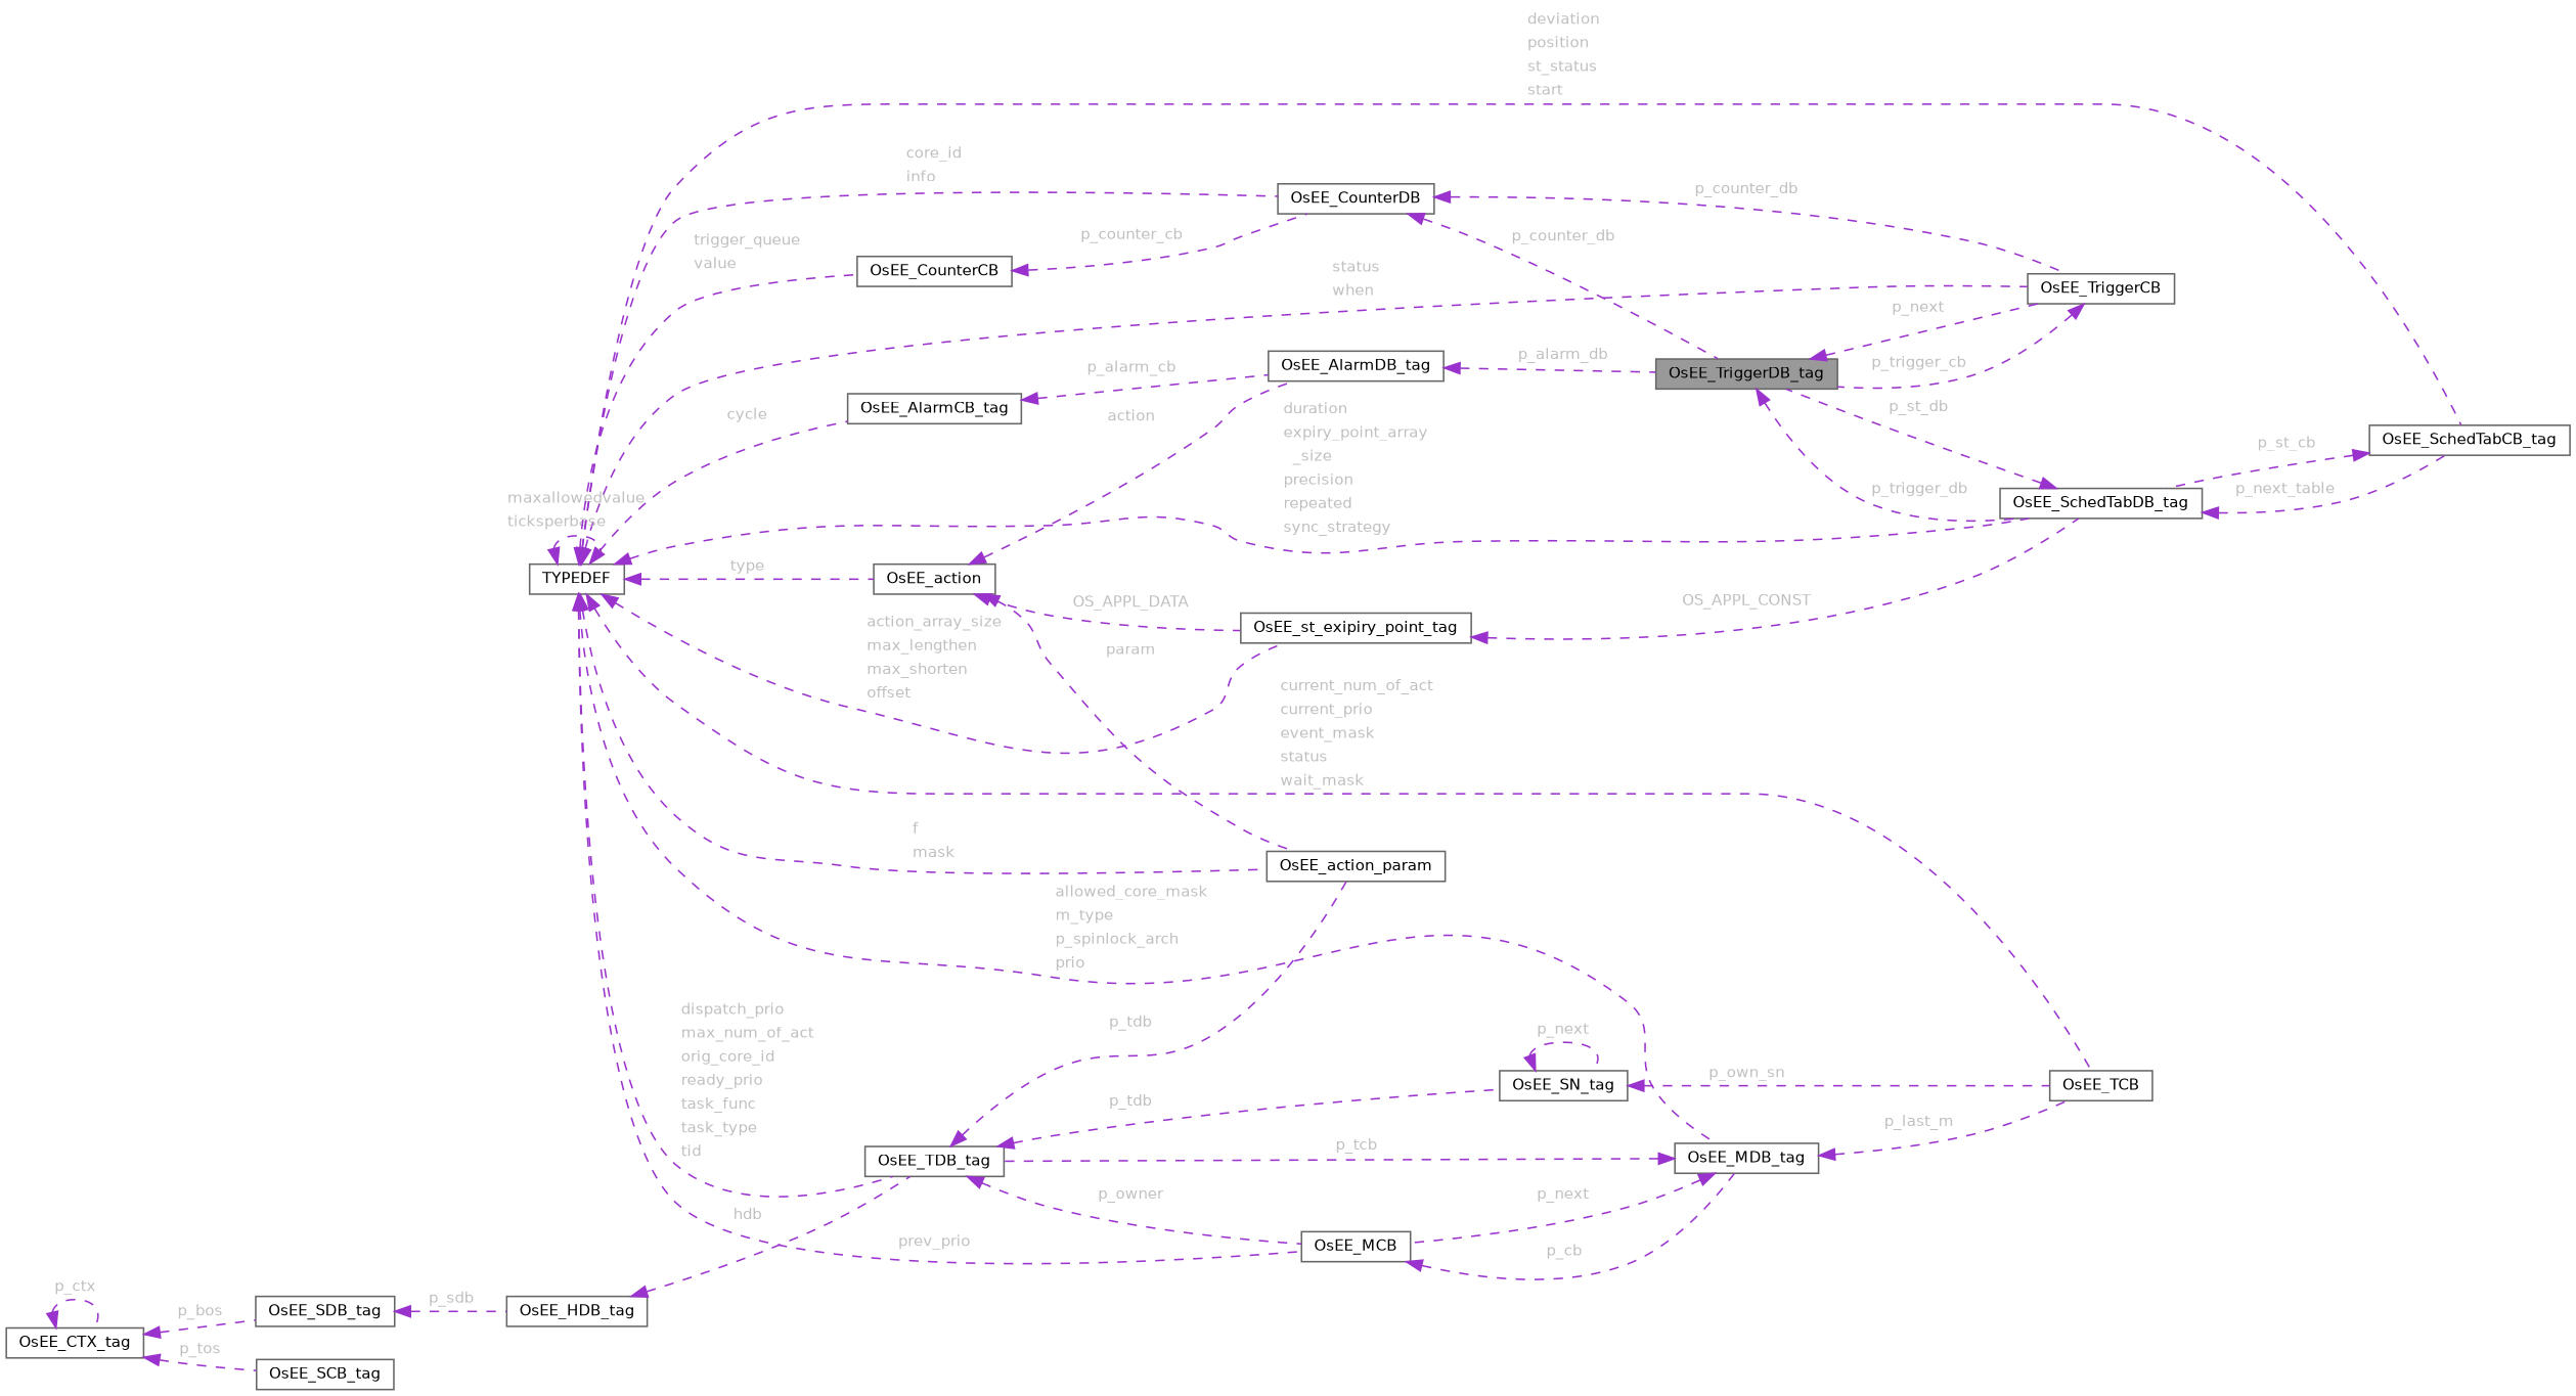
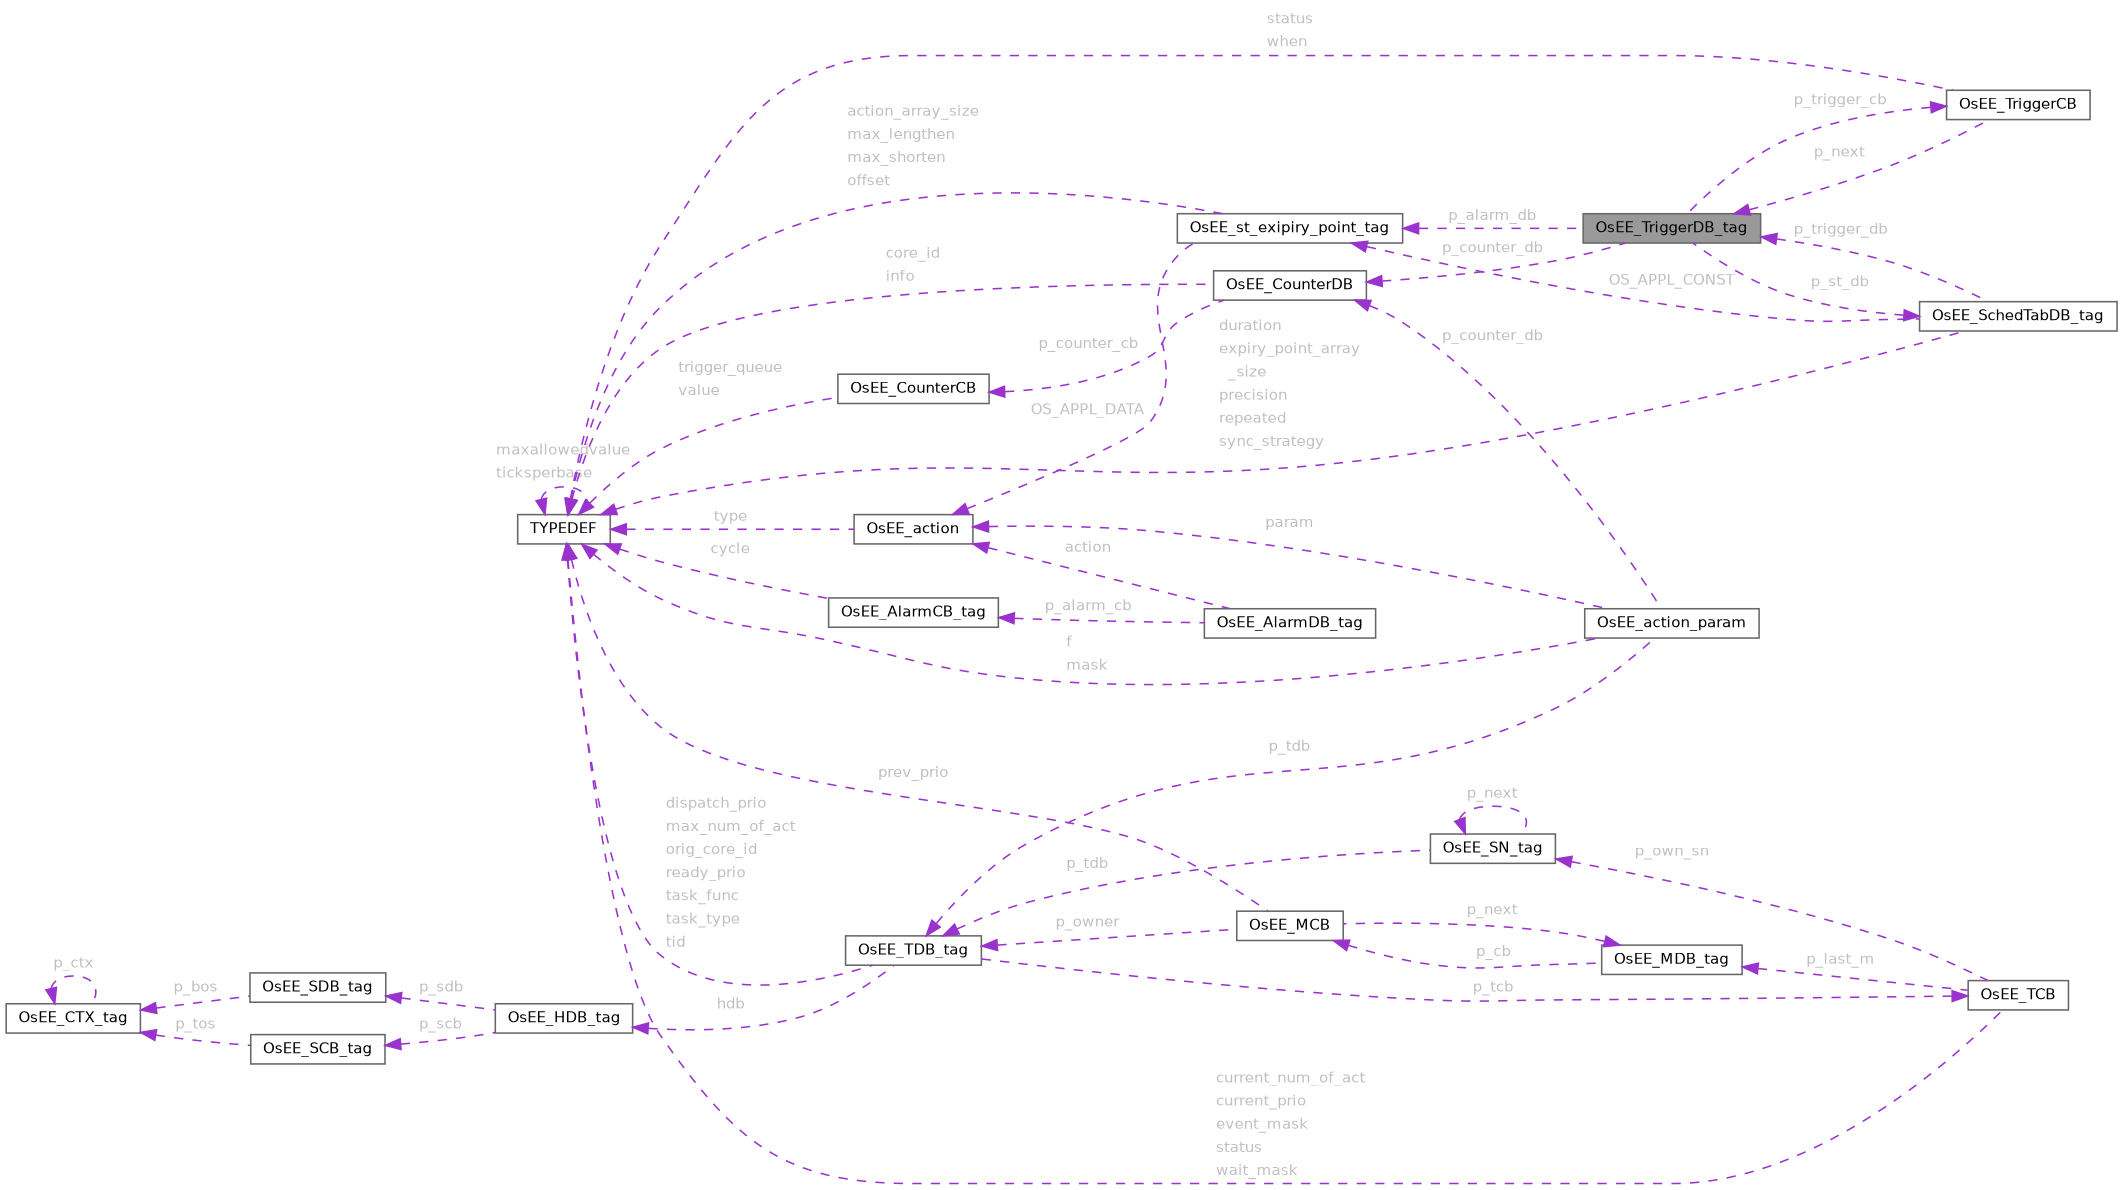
  digraph {
    rankdir=LR
    node [color=gray40 fillcolor=white fontname=Helvetica fontsize=10 shape=box style=filled]
    edge [color=darkorchid3 dir=back fontcolor=grey fontname=Helvetica fontsize=10 labelfontname=Helvetica labelfontsize=10 style=dashed]
    n1 [fillcolor=grey60 fontcolor=black height=0.2 label=OsEE_TriggerDB_tag width=0.4]
    n2 [height=0.2 label=OsEE_TriggerCB width=0.4]
    n3 [height=0.2 label=OsEE_SchedTabDB_tag width=0.4]
    n4 [height=0.2 label=OsEE_AlarmDB_tag width=0.4]
-   n5 [height=0.2 label=OsEE_SchedTabCB_tag width=0.4]
    n6 [height=0.2 label=TYPEDEF width=0.4]
    n7 [height=0.2 label=OsEE_CounterDB width=0.4]
    n8 [height=0.2 label=OsEE_CounterCB width=0.4]
    n9 [height=0.2 label=OsEE_AlarmCB_tag width=0.4]
    n10 [height=0.2 label=OsEE_action width=0.4]
    n11 [height=0.2 label=OsEE_action_param width=0.4]
    n12 [height=0.2 label=OsEE_TDB_tag width=0.4]
    n13 [height=0.2 label=OsEE_TCB width=0.4]
    n14 [height=0.2 label=OsEE_MDB_tag width=0.4]
    n15 [height=0.2 label=OsEE_MCB width=0.4]
    n16 [height=0.2 label=OsEE_st_exipiry_point_tag width=0.4]
    n17 [height=0.2 label=OsEE_SN_tag width=0.4]
    n18 [height=0.2 label=OsEE_HDB_tag width=0.4]
    n19 [height=0.2 label=OsEE_SDB_tag width=0.4]
    n20 [height=0.2 label=OsEE_CTX_tag width=0.4]
    n21 [height=0.2 label=OsEE_SCB_tag width=0.4]
    n1 -> n2 [label=<<TABLE CELLBORDER="0" BORDER="0"><TR><TD VALIGN="top" ALIGN="LEFT" CELLPADDING="1" CELLSPACING="0">p_next</TD></TR> </TABLE>>]
    n1 -> n3 [label=<<TABLE CELLBORDER="0" BORDER="0"><TR><TD VALIGN="top" ALIGN="LEFT" CELLPADDING="1" CELLSPACING="0">p_trigger_db</TD></TR> </TABLE>>]
    n2 -> n1 [label=<<TABLE CELLBORDER="0" BORDER="0"><TR><TD VALIGN="top" ALIGN="LEFT" CELLPADDING="1" CELLSPACING="0">p_trigger_cb</TD></TR> </TABLE>>]
    n3 -> n1 [label=<<TABLE CELLBORDER="0" BORDER="0"><TR><TD VALIGN="top" ALIGN="LEFT" CELLPADDING="1" CELLSPACING="0">p_st_db</TD></TR> </TABLE>>]
-   n3 -> n5 [label=<<TABLE CELLBORDER="0" BORDER="0"><TR><TD VALIGN="top" ALIGN="LEFT" CELLPADDING="1" CELLSPACING="0">p_next_table</TD></TR> </TABLE>>]
-   n4 -> n1 [label=<<TABLE CELLBORDER="0" BORDER="0"><TR><TD VALIGN="top" ALIGN="LEFT" CELLPADDING="1" CELLSPACING="0">p_alarm_db</TD></TR> </TABLE>>]
-   n5 -> n3 [label=<<TABLE CELLBORDER="0" BORDER="0"><TR><TD VALIGN="top" ALIGN="LEFT" CELLPADDING="1" CELLSPACING="0">p_st_cb</TD></TR> </TABLE>>]
+   n16 -> n1 [label=<<TABLE CELLBORDER="0" BORDER="0"><TR><TD VALIGN="top" ALIGN="LEFT" CELLPADDING="1" CELLSPACING="0">p_alarm_db</TD></TR> </TABLE>>]
    n6 -> n2 [label=<<TABLE CELLBORDER="0" BORDER="0"><TR><TD VALIGN="top" ALIGN="LEFT" CELLPADDING="1" CELLSPACING="0">status</TD></TR> <TR><TD VALIGN="top" ALIGN="LEFT" CELLPADDING="1" CELLSPACING="0">when</TD></TR> </TABLE>>]
    n6 -> n3 [label=<<TABLE CELLBORDER="0" BORDER="0"><TR><TD VALIGN="top" ALIGN="LEFT" CELLPADDING="1" CELLSPACING="0">duration</TD></TR> <TR><TD VALIGN="top" ALIGN="LEFT" CELLPADDING="1" CELLSPACING="0">expiry_point_array</TD></TR> <TR><TD VALIGN="top" ALIGN="LEFT" CELLPADDING="1" CELLSPACING="0">&nbsp;&nbsp;_size</TD></TR> <TR><TD VALIGN="top" ALIGN="LEFT" CELLPADDING="1" CELLSPACING="0">precision</TD></TR> <TR><TD VALIGN="top" ALIGN="LEFT" CELLPADDING="1" CELLSPACING="0">repeated</TD></TR> <TR><TD VALIGN="top" ALIGN="LEFT" CELLPADDING="1" CELLSPACING="0">sync_strategy</TD></TR> </TABLE>>]
-   n6 -> n5 [label=<<TABLE CELLBORDER="0" BORDER="0"><TR><TD VALIGN="top" ALIGN="LEFT" CELLPADDING="1" CELLSPACING="0">deviation</TD></TR> <TR><TD VALIGN="top" ALIGN="LEFT" CELLPADDING="1" CELLSPACING="0">position</TD></TR> <TR><TD VALIGN="top" ALIGN="LEFT" CELLPADDING="1" CELLSPACING="0">st_status</TD></TR> <TR><TD VALIGN="top" ALIGN="LEFT" CELLPADDING="1" CELLSPACING="0">start</TD></TR> </TABLE>>]
    n6 -> n6 [label=<<TABLE CELLBORDER="0" BORDER="0"><TR><TD VALIGN="top" ALIGN="LEFT" CELLPADDING="1" CELLSPACING="0">maxallowedvalue</TD></TR> <TR><TD VALIGN="top" ALIGN="LEFT" CELLPADDING="1" CELLSPACING="0">ticksperbase</TD></TR> </TABLE>>]
    n6 -> n7 [label=<<TABLE CELLBORDER="0" BORDER="0"><TR><TD VALIGN="top" ALIGN="LEFT" CELLPADDING="1" CELLSPACING="0">core_id</TD></TR> <TR><TD VALIGN="top" ALIGN="LEFT" CELLPADDING="1" CELLSPACING="0">info</TD></TR> </TABLE>>]
    n6 -> n8 [label=<<TABLE CELLBORDER="0" BORDER="0"><TR><TD VALIGN="top" ALIGN="LEFT" CELLPADDING="1" CELLSPACING="0">trigger_queue</TD></TR> <TR><TD VALIGN="top" ALIGN="LEFT" CELLPADDING="1" CELLSPACING="0">value</TD></TR> </TABLE>>]
    n6 -> n9 [label=<<TABLE CELLBORDER="0" BORDER="0"><TR><TD VALIGN="top" ALIGN="LEFT" CELLPADDING="1" CELLSPACING="0">cycle</TD></TR> </TABLE>>]
    n6 -> n10 [label=<<TABLE CELLBORDER="0" BORDER="0"><TR><TD VALIGN="top" ALIGN="LEFT" CELLPADDING="1" CELLSPACING="0">type</TD></TR> </TABLE>>]
    n6 -> n11 [label=<<TABLE CELLBORDER="0" BORDER="0"><TR><TD VALIGN="top" ALIGN="LEFT" CELLPADDING="1" CELLSPACING="0">f</TD></TR> <TR><TD VALIGN="top" ALIGN="LEFT" CELLPADDING="1" CELLSPACING="0">mask</TD></TR> </TABLE>>]
    n6 -> n12 [label=<<TABLE CELLBORDER="0" BORDER="0"><TR><TD VALIGN="top" ALIGN="LEFT" CELLPADDING="1" CELLSPACING="0">dispatch_prio</TD></TR> <TR><TD VALIGN="top" ALIGN="LEFT" CELLPADDING="1" CELLSPACING="0">max_num_of_act</TD></TR> <TR><TD VALIGN="top" ALIGN="LEFT" CELLPADDING="1" CELLSPACING="0">orig_core_id</TD></TR> <TR><TD VALIGN="top" ALIGN="LEFT" CELLPADDING="1" CELLSPACING="0">ready_prio</TD></TR> <TR><TD VALIGN="top" ALIGN="LEFT" CELLPADDING="1" CELLSPACING="0">task_func</TD></TR> <TR><TD VALIGN="top" ALIGN="LEFT" CELLPADDING="1" CELLSPACING="0">task_type</TD></TR> <TR><TD VALIGN="top" ALIGN="LEFT" CELLPADDING="1" CELLSPACING="0">tid</TD></TR> </TABLE>>]
    n6 -> n13 [label=<<TABLE CELLBORDER="0" BORDER="0"><TR><TD VALIGN="top" ALIGN="LEFT" CELLPADDING="1" CELLSPACING="0">current_num_of_act</TD></TR> <TR><TD VALIGN="top" ALIGN="LEFT" CELLPADDING="1" CELLSPACING="0">current_prio</TD></TR> <TR><TD VALIGN="top" ALIGN="LEFT" CELLPADDING="1" CELLSPACING="0">event_mask</TD></TR> <TR><TD VALIGN="top" ALIGN="LEFT" CELLPADDING="1" CELLSPACING="0">status</TD></TR> <TR><TD VALIGN="top" ALIGN="LEFT" CELLPADDING="1" CELLSPACING="0">wait_mask</TD></TR> </TABLE>>]
-   n6 -> n14 [label=<<TABLE CELLBORDER="0" BORDER="0"><TR><TD VALIGN="top" ALIGN="LEFT" CELLPADDING="1" CELLSPACING="0">allowed_core_mask</TD></TR> <TR><TD VALIGN="top" ALIGN="LEFT" CELLPADDING="1" CELLSPACING="0">m_type</TD></TR> <TR><TD VALIGN="top" ALIGN="LEFT" CELLPADDING="1" CELLSPACING="0">p_spinlock_arch</TD></TR> <TR><TD VALIGN="top" ALIGN="LEFT" CELLPADDING="1" CELLSPACING="0">prio</TD></TR> </TABLE>>]
    n6 -> n15 [label=<<TABLE CELLBORDER="0" BORDER="0"><TR><TD VALIGN="top" ALIGN="LEFT" CELLPADDING="1" CELLSPACING="0">prev_prio</TD></TR> </TABLE>>]
    n6 -> n16 [label=<<TABLE CELLBORDER="0" BORDER="0"><TR><TD VALIGN="top" ALIGN="LEFT" CELLPADDING="1" CELLSPACING="0">action_array_size</TD></TR> <TR><TD VALIGN="top" ALIGN="LEFT" CELLPADDING="1" CELLSPACING="0">max_lengthen</TD></TR> <TR><TD VALIGN="top" ALIGN="LEFT" CELLPADDING="1" CELLSPACING="0">max_shorten</TD></TR> <TR><TD VALIGN="top" ALIGN="LEFT" CELLPADDING="1" CELLSPACING="0">offset</TD></TR> </TABLE>>]
    n7 -> n1 [label=<<TABLE CELLBORDER="0" BORDER="0"><TR><TD VALIGN="top" ALIGN="LEFT" CELLPADDING="1" CELLSPACING="0">p_counter_db</TD></TR> </TABLE>>]
-   n7 -> n2 [label=<<TABLE CELLBORDER="0" BORDER="0"><TR><TD VALIGN="top" ALIGN="LEFT" CELLPADDING="1" CELLSPACING="0">p_counter_db</TD></TR> </TABLE>>]
+   n7 -> n11 [label=<<TABLE CELLBORDER="0" BORDER="0"><TR><TD VALIGN="top" ALIGN="LEFT" CELLPADDING="1" CELLSPACING="0">p_counter_db</TD></TR> </TABLE>>]
    n8 -> n7 [label=<<TABLE CELLBORDER="0" BORDER="0"><TR><TD VALIGN="top" ALIGN="LEFT" CELLPADDING="1" CELLSPACING="0">p_counter_cb</TD></TR> </TABLE>>]
    n9 -> n4 [label=<<TABLE CELLBORDER="0" BORDER="0"><TR><TD VALIGN="top" ALIGN="LEFT" CELLPADDING="1" CELLSPACING="0">p_alarm_cb</TD></TR> </TABLE>>]
    n10 -> n4 [label=<<TABLE CELLBORDER="0" BORDER="0"><TR><TD VALIGN="top" ALIGN="LEFT" CELLPADDING="1" CELLSPACING="0">action</TD></TR> </TABLE>>]
    n10 -> n11 [label=<<TABLE CELLBORDER="0" BORDER="0"><TR><TD VALIGN="top" ALIGN="LEFT" CELLPADDING="1" CELLSPACING="0">param</TD></TR> </TABLE>>]
    n10 -> n16 [label=<<TABLE CELLBORDER="0" BORDER="0"><TR><TD VALIGN="top" ALIGN="LEFT" CELLPADDING="1" CELLSPACING="0">OS_APPL_DATA</TD></TR> </TABLE>>]
    n12 -> n11 [label=<<TABLE CELLBORDER="0" BORDER="0"><TR><TD VALIGN="top" ALIGN="LEFT" CELLPADDING="1" CELLSPACING="0">p_tdb</TD></TR> </TABLE>>]
    n12 -> n15 [label=<<TABLE CELLBORDER="0" BORDER="0"><TR><TD VALIGN="top" ALIGN="LEFT" CELLPADDING="1" CELLSPACING="0">p_owner</TD></TR> </TABLE>>]
    n12 -> n17 [label=<<TABLE CELLBORDER="0" BORDER="0"><TR><TD VALIGN="top" ALIGN="LEFT" CELLPADDING="1" CELLSPACING="0">p_tdb</TD></TR> </TABLE>>]
-   n14 -> n12 [label=<<TABLE CELLBORDER="0" BORDER="0"><TR><TD VALIGN="top" ALIGN="LEFT" CELLPADDING="1" CELLSPACING="0">p_tcb</TD></TR> </TABLE>>]
+   n13 -> n12 [label=<<TABLE CELLBORDER="0" BORDER="0"><TR><TD VALIGN="top" ALIGN="LEFT" CELLPADDING="1" CELLSPACING="0">p_tcb</TD></TR> </TABLE>>]
    n14 -> n13 [label=<<TABLE CELLBORDER="0" BORDER="0"><TR><TD VALIGN="top" ALIGN="LEFT" CELLPADDING="1" CELLSPACING="0">p_last_m</TD></TR> </TABLE>>]
    n14 -> n15 [label=<<TABLE CELLBORDER="0" BORDER="0"><TR><TD VALIGN="top" ALIGN="LEFT" CELLPADDING="1" CELLSPACING="0">p_next</TD></TR> </TABLE>>]
    n15 -> n14 [label=<<TABLE CELLBORDER="0" BORDER="0"><TR><TD VALIGN="top" ALIGN="LEFT" CELLPADDING="1" CELLSPACING="0">p_cb</TD></TR> </TABLE>>]
    n16 -> n3 [label=<<TABLE CELLBORDER="0" BORDER="0"><TR><TD VALIGN="top" ALIGN="LEFT" CELLPADDING="1" CELLSPACING="0">OS_APPL_CONST</TD></TR> </TABLE>>]
    n17 -> n13 [label=<<TABLE CELLBORDER="0" BORDER="0"><TR><TD VALIGN="top" ALIGN="LEFT" CELLPADDING="1" CELLSPACING="0">p_own_sn</TD></TR> </TABLE>>]
    n17 -> n17 [label=<<TABLE CELLBORDER="0" BORDER="0"><TR><TD VALIGN="top" ALIGN="LEFT" CELLPADDING="1" CELLSPACING="0">p_next</TD></TR> </TABLE>>]
    n18 -> n12 [label=<<TABLE CELLBORDER="0" BORDER="0"><TR><TD VALIGN="top" ALIGN="LEFT" CELLPADDING="1" CELLSPACING="0">hdb</TD></TR> </TABLE>>]
    n19 -> n18 [label=<<TABLE CELLBORDER="0" BORDER="0"><TR><TD VALIGN="top" ALIGN="LEFT" CELLPADDING="1" CELLSPACING="0">p_sdb</TD></TR> </TABLE>>]
    n20 -> n19 [label=<<TABLE CELLBORDER="0" BORDER="0"><TR><TD VALIGN="top" ALIGN="LEFT" CELLPADDING="1" CELLSPACING="0">p_bos</TD></TR> </TABLE>>]
    n20 -> n20 [label=<<TABLE CELLBORDER="0" BORDER="0"><TR><TD VALIGN="top" ALIGN="LEFT" CELLPADDING="1" CELLSPACING="0">p_ctx</TD></TR> </TABLE>>]
    n20 -> n21 [label=<<TABLE CELLBORDER="0" BORDER="0"><TR><TD VALIGN="top" ALIGN="LEFT" CELLPADDING="1" CELLSPACING="0">p_tos</TD></TR> </TABLE>>]
+   n21 -> n18 [label=<<TABLE CELLBORDER="0" BORDER="0"><TR><TD VALIGN="top" ALIGN="LEFT" CELLPADDING="1" CELLSPACING="0">p_scb</TD></TR> </TABLE>>]
  }
